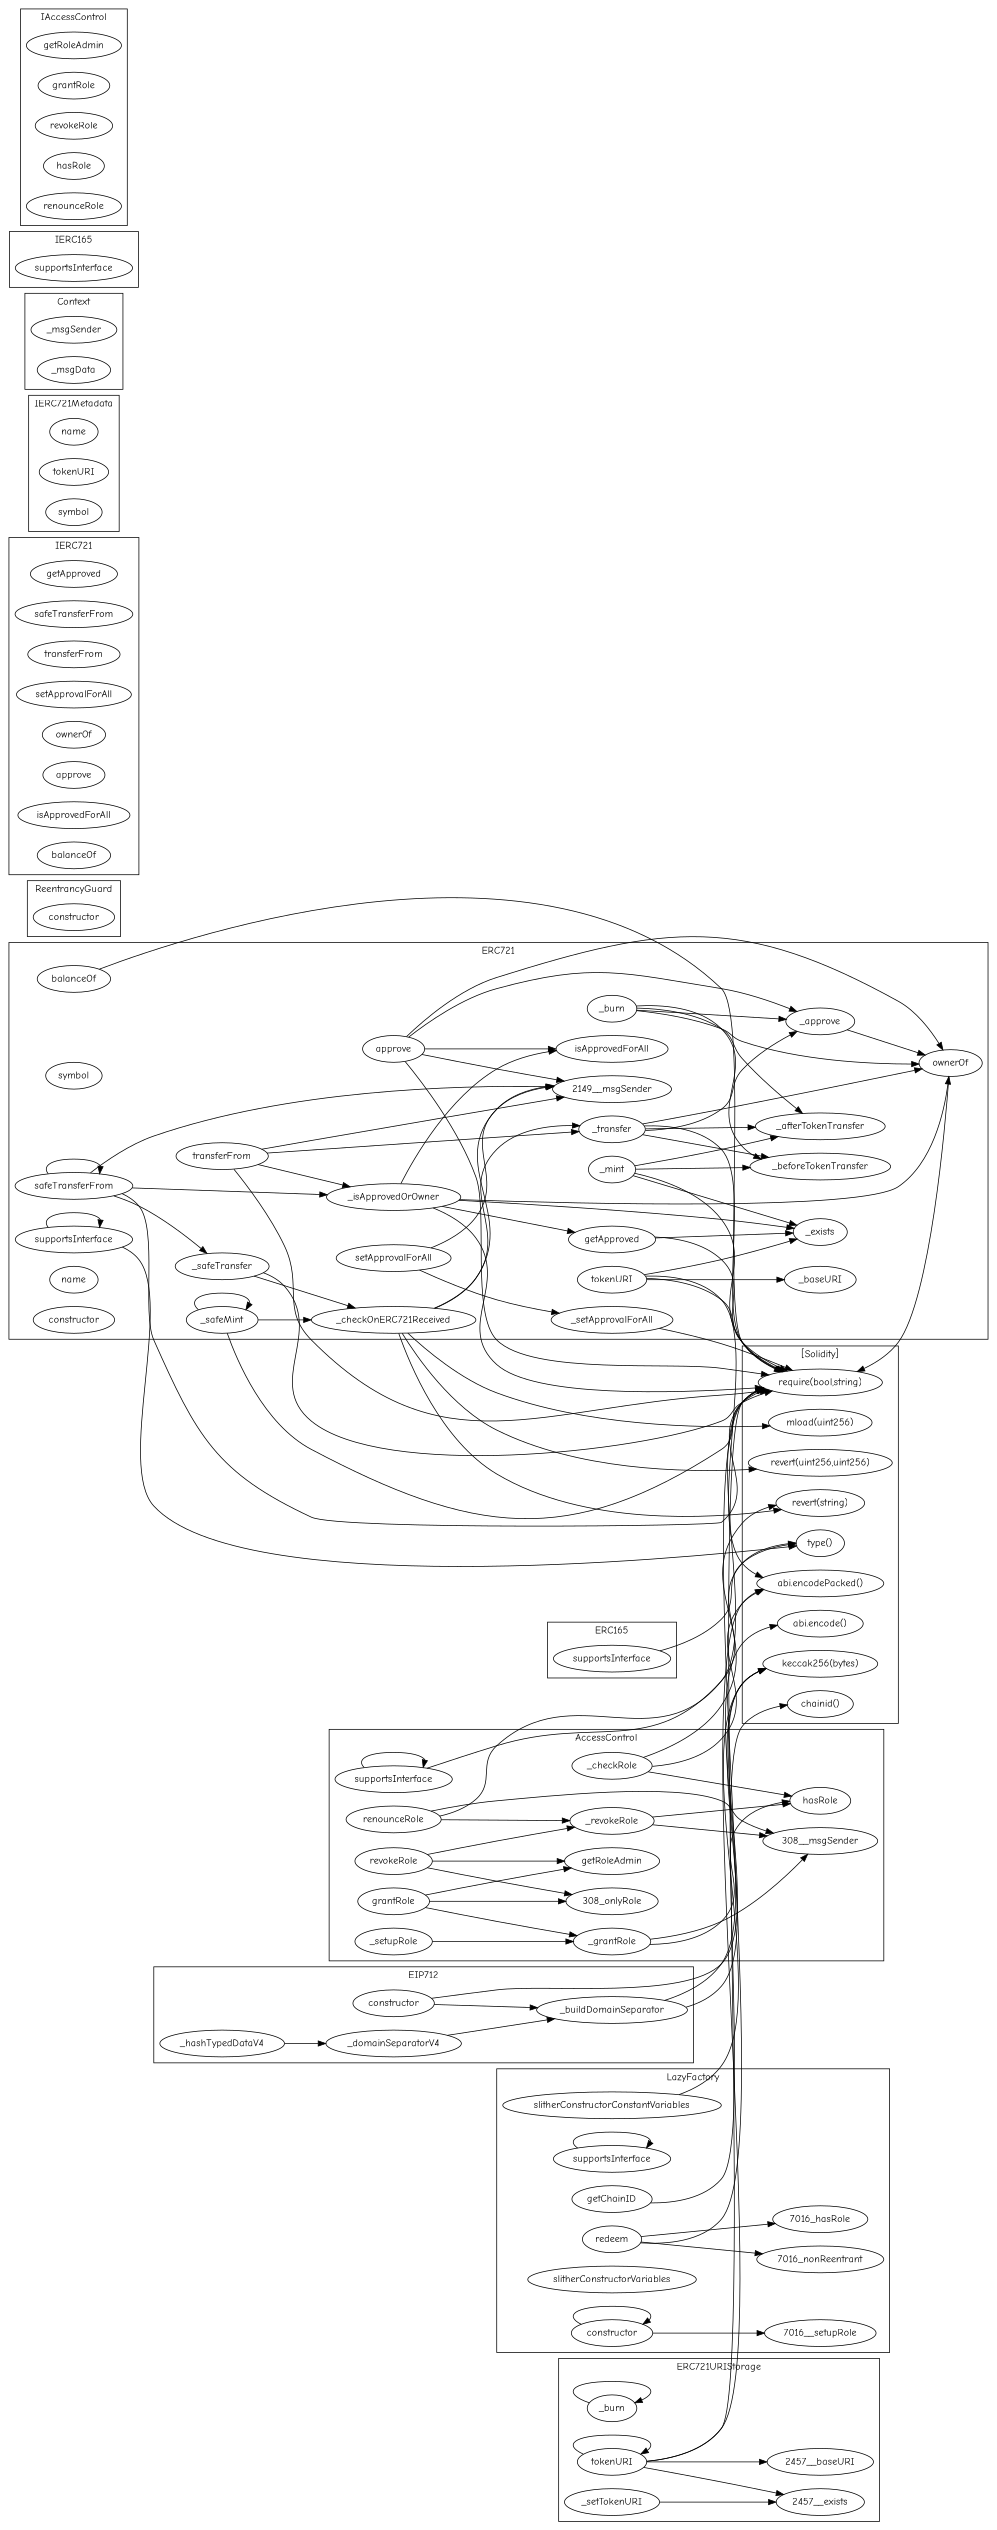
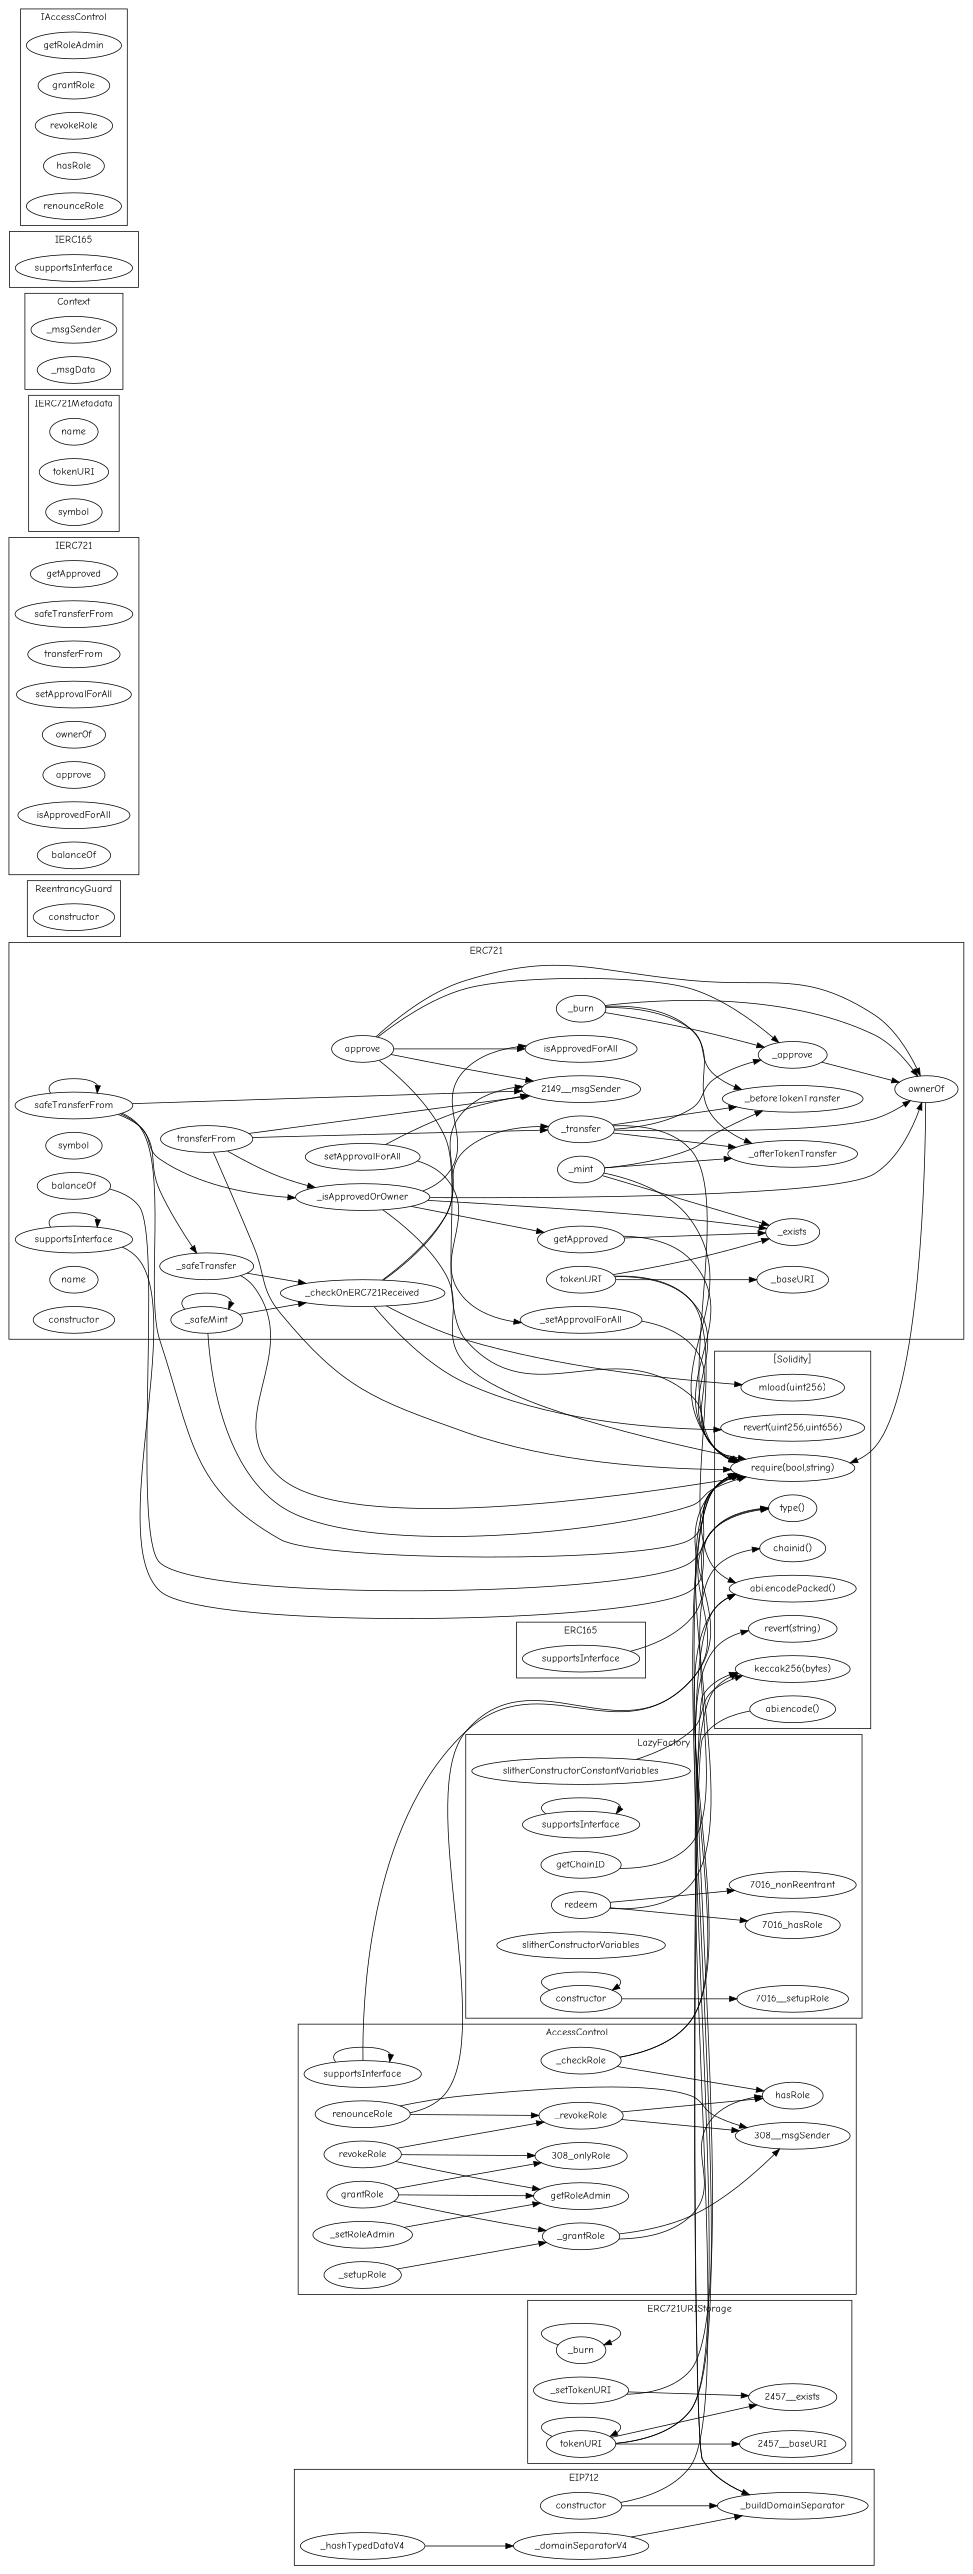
  strict digraph {
    fontname="Comic Neue"
    rankdir=LR
    node [fontname="Comic Neue"]
    edge [fontname="Comic Neue"]
    n1 [label=_beforeTokenTransfer]
    n2 [label=_baseURI]
    n3 [label=safeTransferFrom]
    n4 [label=_safeTransfer]
    n5 [label=_isApprovedOrOwner]
    "2149__msgSender"
    n7 [label=getApproved]
    n8 [label=_exists]
    n9 [label=_burn]
    n10 [label=_afterTokenTransfer]
    n11 [label=_approve]
    n12 [label=ownerOf]
    n13 [label=symbol]
    n14 [label=_transfer]
    n15 [label=_checkOnERC721Received]
    n16 [label=_mint]
    n17 [label=approve]
    n18 [label=isApprovedForAll]
    n19 [label=_setApprovalForAll]
    n20 [label=supportsInterface]
    n21 [label=balanceOf]
    n22 [label=name]
    n23 [label=tokenURI]
    n24 [label=transferFrom]
    n25 [label=_safeMint]
    n26 [label=constructor]
    n27 [label=setApprovalForAll]
    n28 [label=constructor]
    n29 [label=getApproved]
    n30 [label=safeTransferFrom]
    n31 [label=transferFrom]
    n32 [label=setApprovalForAll]
    n33 [label=ownerOf]
    n34 [label=approve]
    n35 [label=isApprovedForAll]
    n36 [label=balanceOf]
    n37 [label=redeem]
    "7016_hasRole"
    "7016_nonReentrant"
    n40 [label=supportsInterface]
    n41 [label=slitherConstructorConstantVariables]
    n42 [label=getChainID]
    n43 [label=slitherConstructorVariables]
    n44 [label=constructor]
    "7016__setupRole"
    n46 [label=supportsInterface]
    n47 [label=renounceRole]
    n48 [label=_revokeRole]
    "308__msgSender"
    n50 [label=hasRole]
+   n51 [label=_setRoleAdmin]
    n52 [label=getRoleAdmin]
    n53 [label=grantRole]
    n54 [label=_grantRole]
    "308_onlyRole"
    n56 [label=revokeRole]
    n57 [label=supportsInterface]
    n58 [label=_setupRole]
    n59 [label=_checkRole]
    n60 [label=name]
    n61 [label=tokenURI]
    n62 [label=symbol]
    n63 [label=_msgSender]
    n64 [label=_msgData]
    n65 [label=_burn]
    n66 [label=_setTokenURI]
    "2457__exists"
    n68 [label=tokenURI]
    "2457__baseURI"
    n70 [label=supportsInterface]
    n71 [label=constructor]
    n72 [label=_buildDomainSeparator]
    n73 [label=_domainSeparatorV4]
    n74 [label=_hashTypedDataV4]
    n75 [label=getRoleAdmin]
    n76 [label=grantRole]
    n77 [label=revokeRole]
    n78 [label=hasRole]
    n79 [label=renounceRole]
    "require(bool,string)"
    "type()"
    "abi.encodePacked()"
    "mload(uint256)"
-   "revert(uint256,uint256)"
+   "revert(uint256,uint256)" [label="revert(uint256,uint656)"]
    "revert(string)"
    "keccak256(bytes)"
    "chainid()"
    "abi.encode()"
    subgraph cluster_1 {
      label=ERC721
      n1
      n2
      n3
      n4
      n5
      "2149__msgSender"
      n7
      n8
      n9
      n10
      n11
      n12
      n13
      n14
      n15
      n16
      n17
      n18
      n19
      n20
      n21
      n22
      n23
      n24
      n25
      n26
      n27
    }
    subgraph cluster_2 {
      label=ReentrancyGuard
      n28
    }
    subgraph cluster_3 {
      label=IERC721
      n29
      n30
      n31
      n32
      n33
      n34
      n35
      n36
    }
    subgraph cluster_4 {
      label=LazyFactory
      n37
      "7016_hasRole"
      "7016_nonReentrant"
      n40
      n41
      n42
      n43
      n44
      "7016__setupRole"
    }
    subgraph cluster_5 {
      label=ERC165
      n46
    }
    subgraph cluster_6 {
      label=AccessControl
      n47
      n48
      "308__msgSender"
      n50
+     n51
      n52
      n53
      n54
      "308_onlyRole"
      n56
      n57
      n58
      n59
    }
    subgraph cluster_7 {
      label=IERC721Metadata
      n60
      n61
      n62
    }
    subgraph cluster_8 {
      label=Context
      n63
      n64
    }
    subgraph cluster_9 {
      label=ERC721URIStorage
      n65
      n66
      "2457__exists"
      n68
      "2457__baseURI"
    }
    subgraph cluster_10 {
      label=IERC165
      n70
    }
    subgraph cluster_11 {
      label=EIP712
      n71
      n72
      n73
      n74
    }
    subgraph cluster_12 {
      label=IAccessControl
      n75
      n76
      n77
      n78
      n79
    }
    subgraph cluster_13 {
      label="[Solidity]"
      "require(bool,string)"
      "type()"
      "abi.encodePacked()"
      "mload(uint256)"
      "revert(uint256,uint256)"
      "revert(string)"
      "keccak256(bytes)"
      "chainid()"
      "abi.encode()"
    }
    n3 -> n3
    n3 -> n4
    n3 -> n5
    n3 -> "2149__msgSender"
    n3 -> "require(bool,string)"
    n4 -> n15
    n4 -> "require(bool,string)"
    n5 -> n7
    n5 -> n8
    n5 -> n12
    n5 -> n18
    n5 -> "require(bool,string)"
    n7 -> n8
    n7 -> "require(bool,string)"
    n9 -> n1
    n9 -> n10
    n9 -> n11
    n9 -> n12
    n11 -> n12
    n12 -> "require(bool,string)"
    n14 -> n1
    n14 -> n10
    n14 -> n11
    n14 -> n12
    n14 -> "require(bool,string)"
    n15 -> "2149__msgSender"
    n15 -> n14
    n15 -> "mload(uint256)"
    n15 -> "revert(uint256,uint256)"
-   n15 -> "revert(string)"
    n16 -> n1
    n16 -> n8
    n16 -> n10
    n16 -> "require(bool,string)"
    n17 -> "2149__msgSender"
    n17 -> n11
    n17 -> n12
    n17 -> n18
    n17 -> "require(bool,string)"
    n19 -> "require(bool,string)"
    n20 -> n20
    n20 -> "type()"
    n21 -> "require(bool,string)"
    n23 -> n2
    n23 -> n8
    n23 -> "require(bool,string)"
    n23 -> "abi.encodePacked()"
    n24 -> n5
    n24 -> "2149__msgSender"
    n24 -> n14
    n24 -> "require(bool,string)"
    n25 -> n15
    n25 -> n25
    n25 -> "require(bool,string)"
    n27 -> "2149__msgSender"
    n27 -> n19
    n37 -> "7016_hasRole"
    n37 -> "7016_nonReentrant"
    n37 -> "require(bool,string)"
    n40 -> n40
    n41 -> "keccak256(bytes)"
    n42 -> "chainid()"
    n44 -> n44
    n44 -> "7016__setupRole"
    n46 -> "type()"
    n47 -> n48
    n47 -> "308__msgSender"
    n47 -> "require(bool,string)"
    n48 -> "308__msgSender"
    n48 -> n50
+   n51 -> n52
    n53 -> n52
    n53 -> n54
    n53 -> "308_onlyRole"
    n54 -> "308__msgSender"
    n54 -> n50
    n56 -> n48
    n56 -> n52
    n56 -> "308_onlyRole"
    n57 -> n57
    n57 -> "type()"
    n58 -> n54
    n59 -> n50
    n59 -> "abi.encodePacked()"
    n59 -> "revert(string)"
    n65 -> n65
    n66 -> "2457__exists"
+   n66 -> "require(bool,string)"
    n68 -> "2457__exists"
    n68 -> n68
    n68 -> "2457__baseURI"
    n68 -> "require(bool,string)"
    n68 -> "abi.encodePacked()"
    n71 -> n72
    n71 -> "keccak256(bytes)"
    n72 -> "keccak256(bytes)"
-   n72 -> "abi.encode()"
+   "abi.encode()" -> n72
    n73 -> n72
    n74 -> n73
  }
